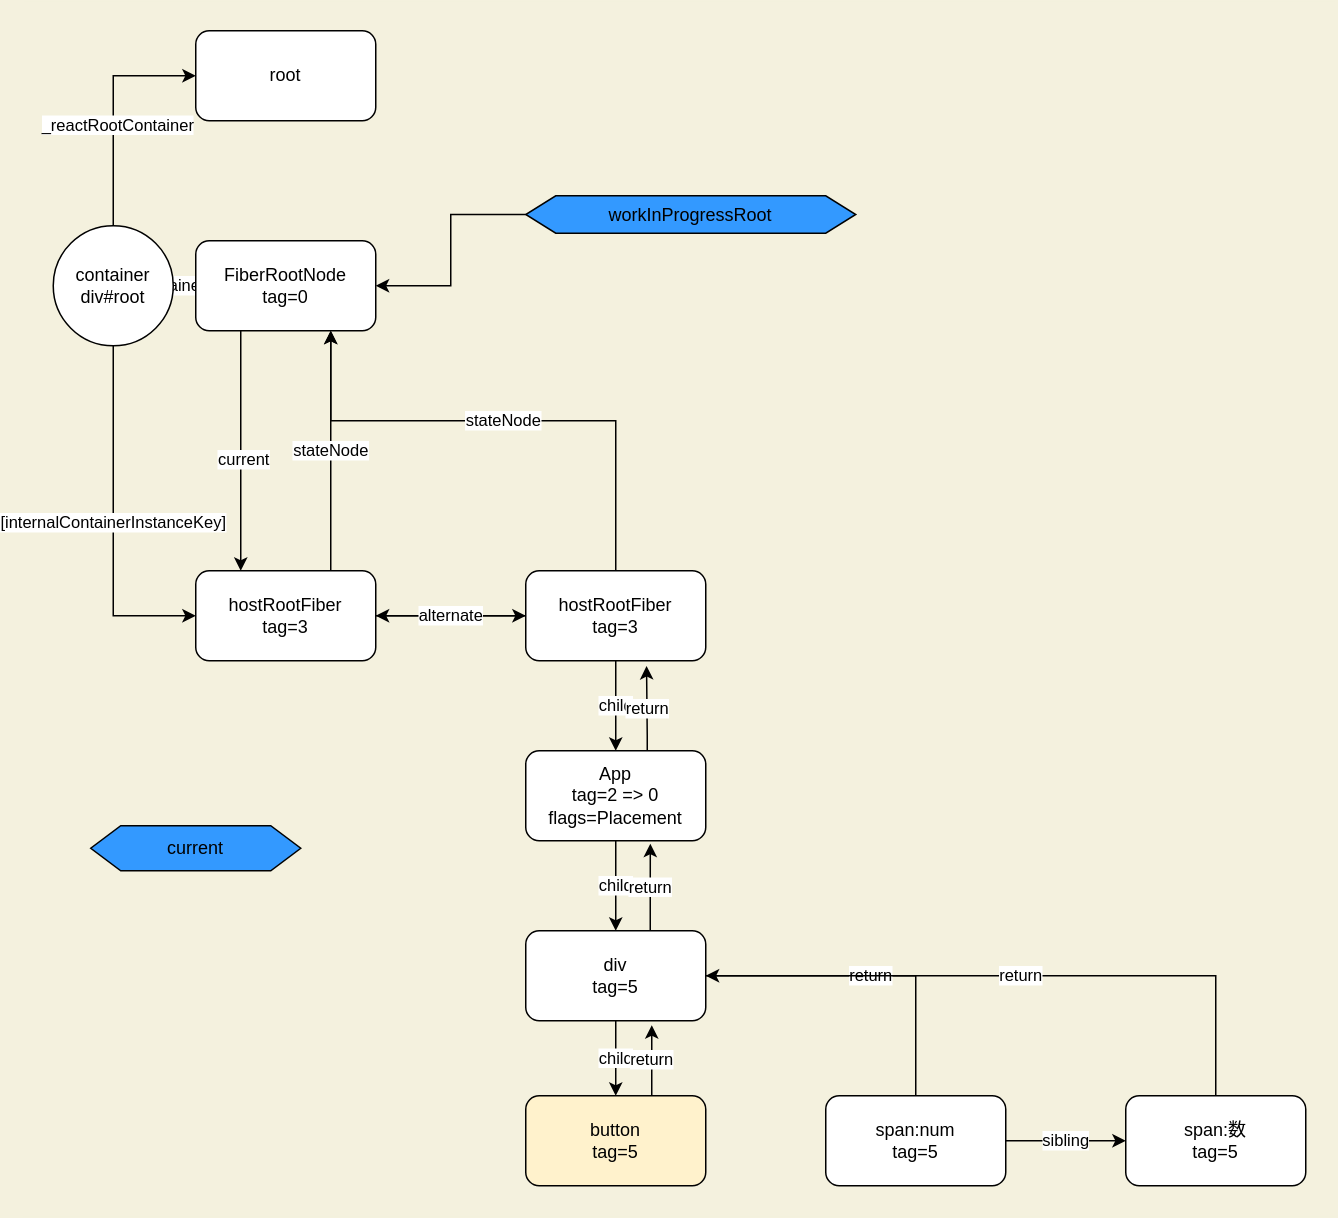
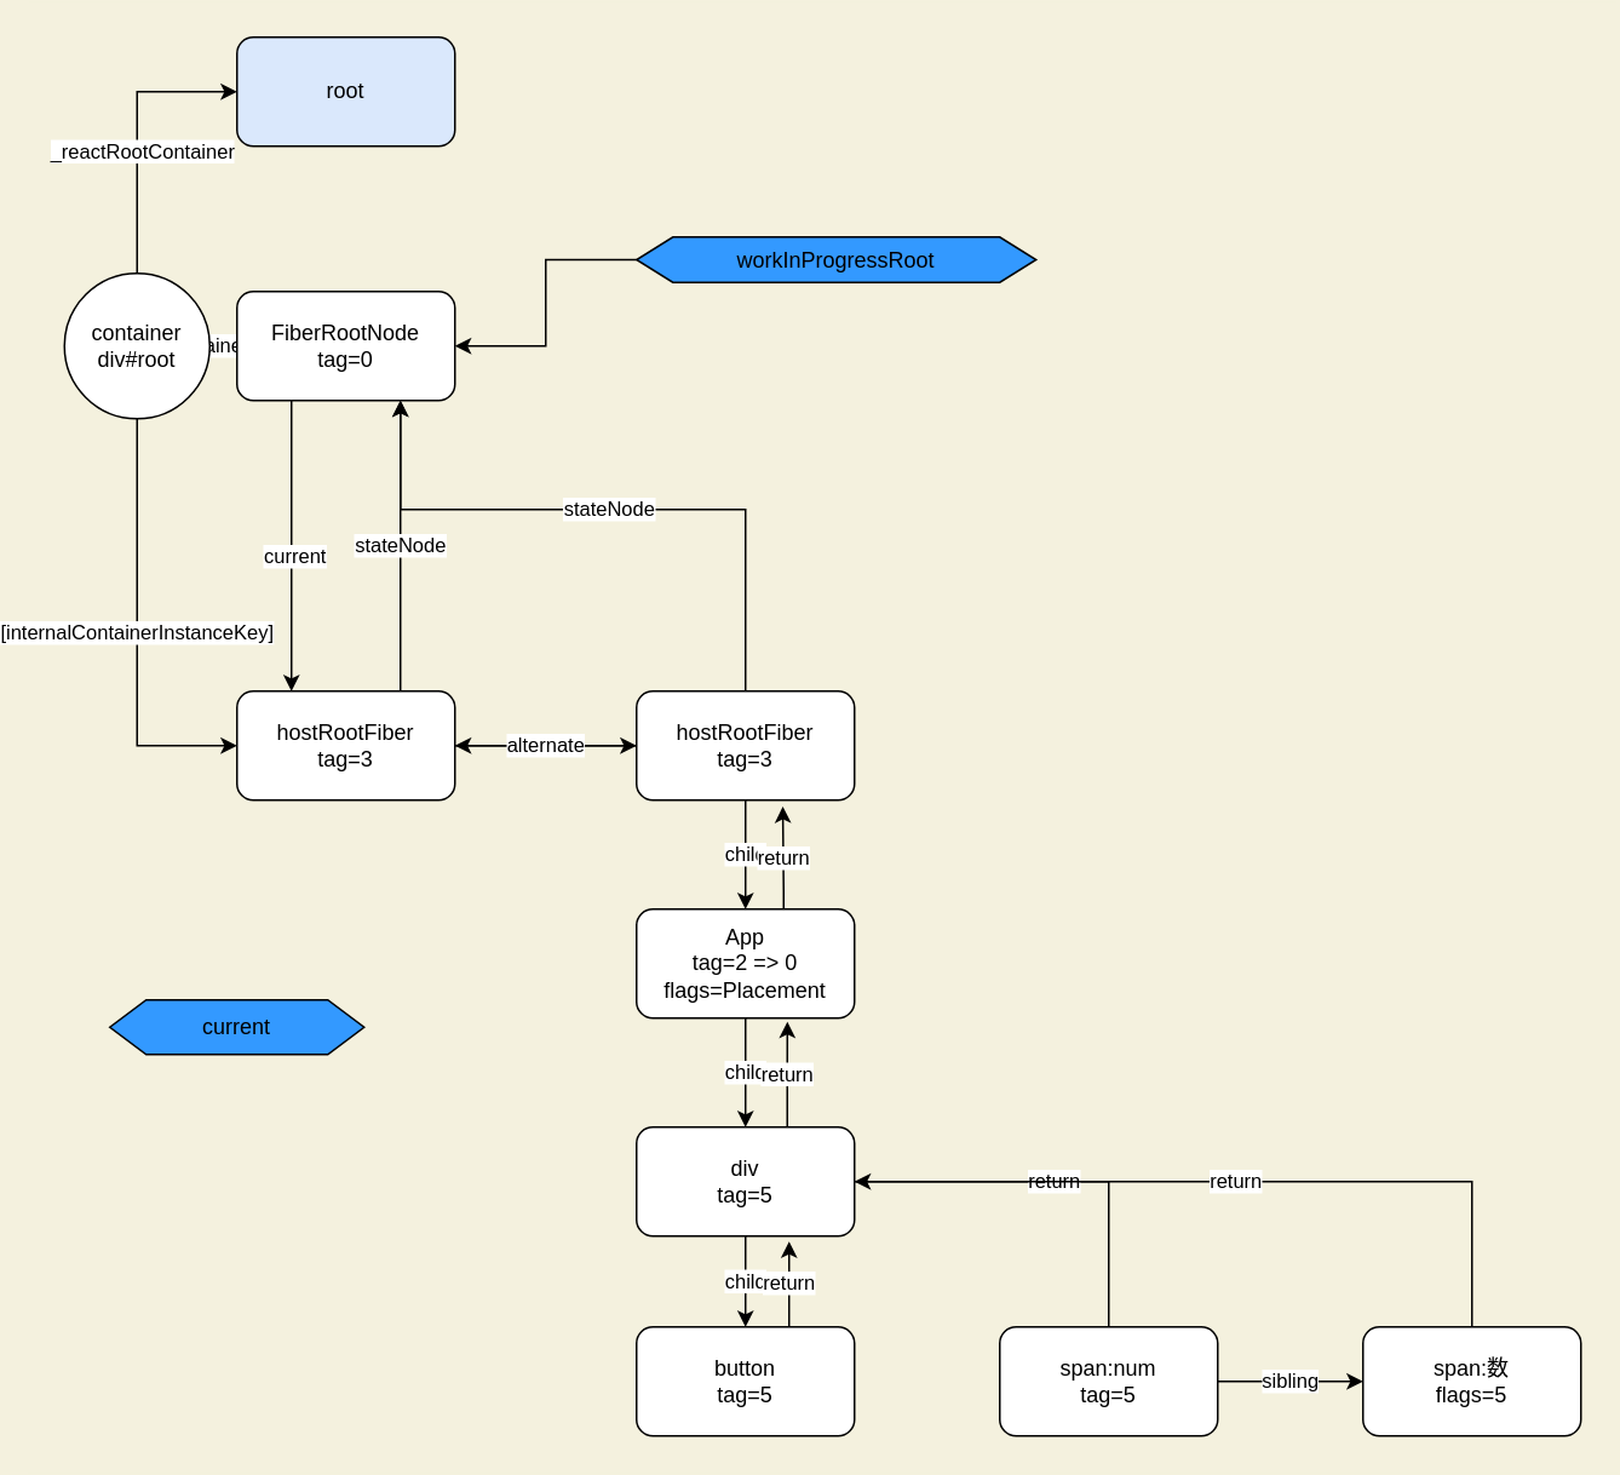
  <mxCell id="0" />
  <mxCell id="1" parent="0" />
  <mxCell id="2" value="" style="edgeStyle=orthogonalEdgeStyle;rounded=0;orthogonalLoop=1;jettySize=auto;html=1;exitX=0.25;exitY=1;exitDx=0;exitDy=0;entryX=0.25;entryY=0;entryDx=0;entryDy=0;" parent="1" source="5" target="8" edge="1"><mxGeometry relative="1" as="geometry"><mxPoint x="545" y="250" as="sourcePoint" /></mxGeometry></mxCell>
  <mxCell id="3" value="current" style="edgeLabel;html=1;align=center;verticalAlign=middle;resizable=0;points=[];" parent="2" vertex="1" connectable="0"><mxGeometry x="0.059" y="1" relative="1" as="geometry"><mxPoint as="offset" /></mxGeometry></mxCell>
  <mxCell id="4" value="containerInfo" style="edgeStyle=orthogonalEdgeStyle;rounded=0;orthogonalLoop=1;jettySize=auto;html=1;" parent="1" source="5" target="12" edge="1"><mxGeometry relative="1" as="geometry" /></mxCell>
  <mxCell id="5" value="FiberRootNode&lt;br&gt;tag=0" style="rounded=1;whiteSpace=wrap;html=1;" parent="1" vertex="1"><mxGeometry x="115" y="160" width="120" height="60" as="geometry" /></mxCell>
  <mxCell id="6" value="stateNode" style="edgeStyle=orthogonalEdgeStyle;rounded=0;orthogonalLoop=1;jettySize=auto;html=1;exitX=0.75;exitY=0;exitDx=0;exitDy=0;entryX=0.75;entryY=1;entryDx=0;entryDy=0;" parent="1" source="8" target="5" edge="1"><mxGeometry relative="1" as="geometry" /></mxCell>
  <mxCell id="7" style="edgeStyle=orthogonalEdgeStyle;rounded=0;orthogonalLoop=1;jettySize=auto;html=1;" edge="1" parent="1" source="8"><mxGeometry relative="1" as="geometry"><mxPoint x="335" y="410" as="targetPoint" /></mxGeometry></mxCell>
  <mxCell id="8" value="hostRootFiber&lt;br&gt;tag=3" style="whiteSpace=wrap;html=1;rounded=1;" parent="1" vertex="1"><mxGeometry x="115" y="380" width="120" height="60" as="geometry" /></mxCell>
  <mxCell id="9" value="[internalContainerInstanceKey]" style="edgeStyle=orthogonalEdgeStyle;rounded=0;orthogonalLoop=1;jettySize=auto;html=1;exitX=0.5;exitY=1;exitDx=0;exitDy=0;entryX=0;entryY=0.5;entryDx=0;entryDy=0;" parent="1" source="12" target="8" edge="1"><mxGeometry relative="1" as="geometry" /></mxCell>
  <mxCell id="10" style="edgeStyle=orthogonalEdgeStyle;rounded=0;orthogonalLoop=1;jettySize=auto;html=1;exitX=0.5;exitY=0;exitDx=0;exitDy=0;entryX=0;entryY=0.5;entryDx=0;entryDy=0;" parent="1" source="12" target="13" edge="1"><mxGeometry relative="1" as="geometry" /></mxCell>
  <mxCell id="11" value="_reactRootContainer" style="edgeLabel;html=1;align=center;verticalAlign=middle;resizable=0;points=[];" parent="10" vertex="1" connectable="0"><mxGeometry x="-0.121" y="-2" relative="1" as="geometry"><mxPoint as="offset" /></mxGeometry></mxCell>
  <mxCell id="12" value="container&lt;br&gt;div#root" style="ellipse;whiteSpace=wrap;html=1;aspect=fixed;" parent="1" vertex="1"><mxGeometry x="20" y="150" width="80" height="80" as="geometry" /></mxCell>
- <mxCell id="13" value="root" style="rounded=1;whiteSpace=wrap;html=1;" parent="1" vertex="1"><mxGeometry x="115" y="20" width="120" height="60" as="geometry" /></mxCell>
+ <mxCell id="13" value="root" style="rounded=1;whiteSpace=wrap;html=1;fillColor=#dae8fc;" parent="1" vertex="1"><mxGeometry x="115" y="20" width="120" height="60" as="geometry" /></mxCell>
  <mxCell id="14" style="edgeStyle=orthogonalEdgeStyle;rounded=0;orthogonalLoop=1;jettySize=auto;html=1;entryX=1;entryY=0.5;entryDx=0;entryDy=0;" edge="1" parent="1" source="15" target="5"><mxGeometry relative="1" as="geometry" /></mxCell>
  <mxCell id="15" value="workInProgressRoot" style="shape=hexagon;perimeter=hexagonPerimeter2;whiteSpace=wrap;html=1;fixedSize=1;fillColor=#3399FF;" vertex="1" parent="1"><mxGeometry x="335" y="130" width="220" height="25" as="geometry" /></mxCell>
  <mxCell id="16" value="alternate" style="edgeStyle=orthogonalEdgeStyle;rounded=0;orthogonalLoop=1;jettySize=auto;html=1;entryX=1;entryY=0.5;entryDx=0;entryDy=0;" edge="1" parent="1" source="18" target="8"><mxGeometry relative="1" as="geometry" /></mxCell>
  <mxCell id="17" value="child" style="edgeStyle=orthogonalEdgeStyle;rounded=0;orthogonalLoop=1;jettySize=auto;html=1;entryX=0.5;entryY=0;entryDx=0;entryDy=0;" edge="1" parent="1" source="18" target="23"><mxGeometry relative="1" as="geometry" /></mxCell>
  <mxCell id="18" value="hostRootFiber&lt;br&gt;tag=3" style="whiteSpace=wrap;html=1;rounded=1;" vertex="1" parent="1"><mxGeometry x="335" y="380" width="120" height="60" as="geometry" /></mxCell>
  <mxCell id="19" value="stateNode" style="edgeStyle=orthogonalEdgeStyle;rounded=0;orthogonalLoop=1;jettySize=auto;html=1;exitX=0.5;exitY=0;exitDx=0;exitDy=0;" edge="1" parent="1" source="18"><mxGeometry relative="1" as="geometry"><mxPoint x="215" y="390" as="sourcePoint" /><mxPoint x="205" y="220" as="targetPoint" /><Array as="points"><mxPoint x="395" y="280" /><mxPoint x="205" y="280" /></Array></mxGeometry></mxCell>
  <mxCell id="20" value="current" style="shape=hexagon;perimeter=hexagonPerimeter2;whiteSpace=wrap;html=1;fixedSize=1;fillColor=#3399FF;" vertex="1" parent="1"><mxGeometry x="45" y="550" width="140" height="30" as="geometry" /></mxCell>
  <mxCell id="21" value="return" style="edgeStyle=orthogonalEdgeStyle;rounded=0;orthogonalLoop=1;jettySize=auto;html=1;entryX=0.671;entryY=1.058;entryDx=0;entryDy=0;entryPerimeter=0;" edge="1" parent="1" source="23" target="18"><mxGeometry relative="1" as="geometry"><Array as="points"><mxPoint x="416" y="490" /><mxPoint x="416" y="490" /></Array></mxGeometry></mxCell>
  <mxCell id="22" value="child" style="edgeStyle=orthogonalEdgeStyle;rounded=0;orthogonalLoop=1;jettySize=auto;html=1;entryX=0.5;entryY=0;entryDx=0;entryDy=0;" edge="1" parent="1" source="23" target="26"><mxGeometry relative="1" as="geometry" /></mxCell>
  <mxCell id="23" value="App&lt;br&gt;tag=2 =&amp;gt; 0&lt;br&gt;flags=Placement" style="whiteSpace=wrap;html=1;rounded=1;" vertex="1" parent="1"><mxGeometry x="335" y="500" width="120" height="60" as="geometry" /></mxCell>
  <mxCell id="24" value="return" style="edgeStyle=orthogonalEdgeStyle;rounded=0;orthogonalLoop=1;jettySize=auto;html=1;entryX=0.692;entryY=1.033;entryDx=0;entryDy=0;entryPerimeter=0;" edge="1" parent="1" source="26" target="23"><mxGeometry relative="1" as="geometry"><Array as="points"><mxPoint x="418" y="590" /><mxPoint x="418" y="590" /></Array></mxGeometry></mxCell>
  <mxCell id="25" value="child" style="edgeStyle=orthogonalEdgeStyle;rounded=0;orthogonalLoop=1;jettySize=auto;html=1;entryX=0.5;entryY=0;entryDx=0;entryDy=0;" edge="1" parent="1" source="26" target="28"><mxGeometry relative="1" as="geometry" /></mxCell>
  <mxCell id="26" value="div&lt;br&gt;tag=5" style="whiteSpace=wrap;html=1;rounded=1;" vertex="1" parent="1"><mxGeometry x="335" y="620" width="120" height="60" as="geometry" /></mxCell>
  <mxCell id="27" value="return" style="edgeStyle=orthogonalEdgeStyle;rounded=0;orthogonalLoop=1;jettySize=auto;html=1;entryX=0.7;entryY=1.05;entryDx=0;entryDy=0;entryPerimeter=0;" edge="1" parent="1" source="28" target="26"><mxGeometry relative="1" as="geometry"><Array as="points"><mxPoint x="419" y="710" /><mxPoint x="419" y="710" /></Array></mxGeometry></mxCell>
- <mxCell id="28" value="button&lt;br&gt;tag=5" style="whiteSpace=wrap;html=1;rounded=1;fillColor=#fff2cc;" vertex="1" parent="1"><mxGeometry x="335" y="730" width="120" height="60" as="geometry" /></mxCell>
+ <mxCell id="28" value="button&lt;br&gt;tag=5" style="whiteSpace=wrap;html=1;rounded=1;" vertex="1" parent="1"><mxGeometry x="335" y="730" width="120" height="60" as="geometry" /></mxCell>
  <mxCell id="29" value="sibling" style="edgeStyle=orthogonalEdgeStyle;rounded=0;orthogonalLoop=1;jettySize=auto;html=1;entryX=0;entryY=0.5;entryDx=0;entryDy=0;" edge="1" parent="1" source="31" target="33"><mxGeometry relative="1" as="geometry" /></mxCell>
  <mxCell id="30" value="return" style="edgeStyle=orthogonalEdgeStyle;rounded=0;orthogonalLoop=1;jettySize=auto;html=1;entryX=1;entryY=0.5;entryDx=0;entryDy=0;" edge="1" parent="1" source="31" target="26"><mxGeometry relative="1" as="geometry"><Array as="points"><mxPoint x="595" y="650" /></Array></mxGeometry></mxCell>
  <mxCell id="31" value="span:num&lt;br&gt;tag=5" style="whiteSpace=wrap;html=1;rounded=1;" vertex="1" parent="1"><mxGeometry x="535" y="730" width="120" height="60" as="geometry" /></mxCell>
  <mxCell id="32" value="return" style="edgeStyle=orthogonalEdgeStyle;rounded=0;orthogonalLoop=1;jettySize=auto;html=1;entryX=1;entryY=0.5;entryDx=0;entryDy=0;endArrow=none;" edge="1" parent="1" source="33" target="26"><mxGeometry relative="1" as="geometry"><Array as="points"><mxPoint x="795" y="650" /></Array></mxGeometry></mxCell>
- <mxCell id="33" value="span:数&lt;br&gt;tag=5" style="whiteSpace=wrap;html=1;rounded=1;" vertex="1" parent="1"><mxGeometry x="735" y="730" width="120" height="60" as="geometry" /></mxCell>
+ <mxCell id="33" value="span:数&lt;br&gt;flags=5" style="whiteSpace=wrap;html=1;rounded=1;" vertex="1" parent="1"><mxGeometry x="735" y="730" width="120" height="60" as="geometry" /></mxCell>
